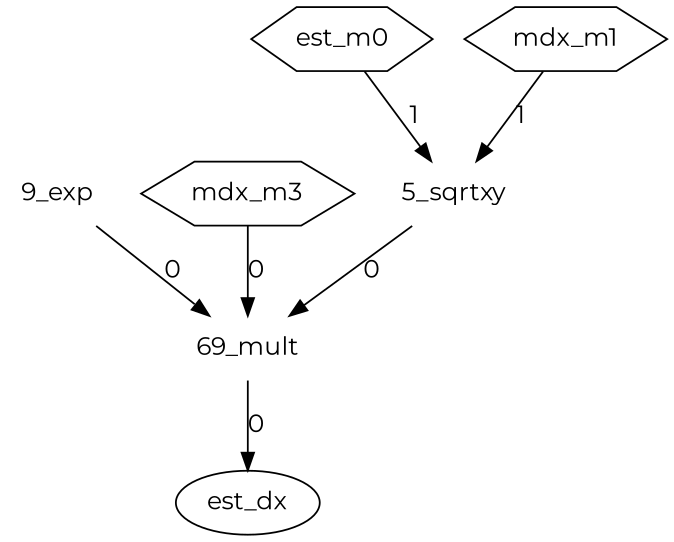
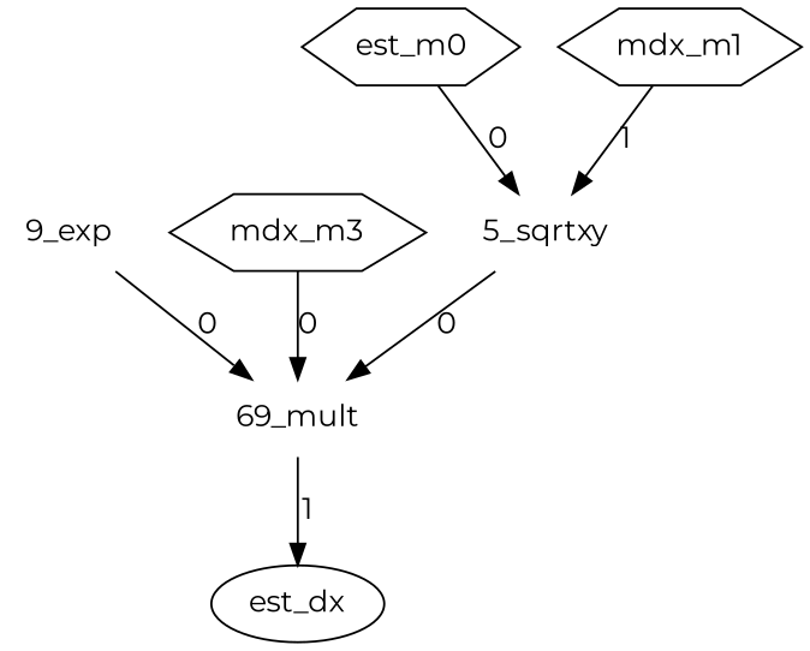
  digraph {
    fontname=Montserrat
    node [fontname=Montserrat shape=none]
    edge [fontname=Montserrat]
    est_dx [shape=oval]
    n2 [label="69_mult"]
    n3 [label="9_exp"]
    mdx_m3 [shape=polygon sides=6]
    n5 [label="5_sqrtxy"]
    n6 [label=est_m0 shape=polygon sides=6]
    mdx_m1 [shape=polygon sides=6]
-   n2 -> est_dx [label=0]
+   n2 -> est_dx [label=1]
    n3 -> n2 [label=0]
    mdx_m3 -> n2 [label=0]
    n5 -> n2 [label=0]
-   n6 -> n5 [label=1]
+   n6 -> n5 [label=0]
    mdx_m1 -> n5 [label=1]
  }
